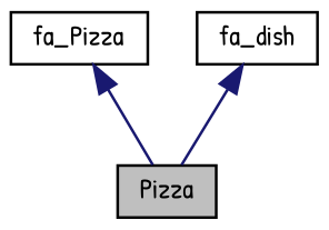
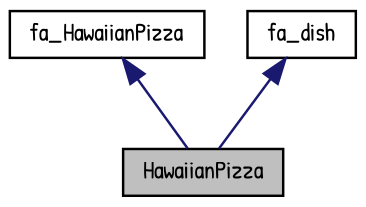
  digraph {
    fontname="Patrick Hand"
    node [color=black fillcolor=white fontname="Patrick Hand" fontsize=10 shape=record style=filled]
    edge [color=midnightblue dir=back fontname="Patrick Hand" fontsize=10 labelfontname=Helvetica labelfontsize=10 style=solid]
-   n1 [fillcolor=grey75 fontcolor=black height=0.2 label=Pizza width=0.4]
-   n2 [height=0.2 label=fa_Pizza width=0.4]
+   n1 [fillcolor=grey75 fontcolor=black height=0.2 label=HawaiianPizza width=0.4]
+   n2 [height=0.2 label=fa_HawaiianPizza width=0.4]
    n3 [height=0.2 label=fa_dish width=0.4]
    n2 -> n1
    n3 -> n1
  }
